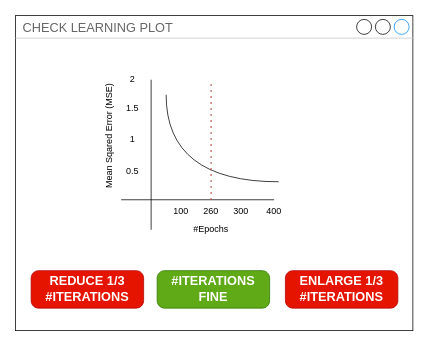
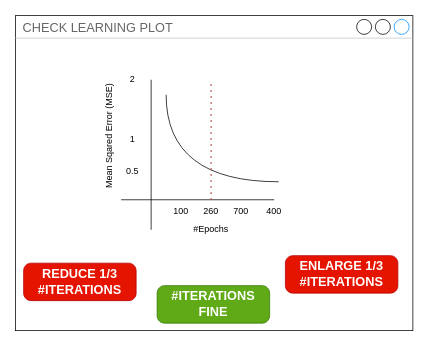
  <mxCell id="0" />
  <mxCell id="1" parent="0" />
  <mxCell id="2" value="CHECK LEARNING PLOT" style="strokeWidth=1;shadow=0;dashed=0;align=center;html=1;shape=mxgraph.mockup.containers.window;align=left;verticalAlign=top;spacingLeft=8;strokeColor2=#008cff;strokeColor3=#c4c4c4;fontColor=#666666;mainText=;fontSize=17;labelBackgroundColor=none;whiteSpace=wrap;" parent="1" vertex="1"><mxGeometry x="20" y="20" width="530" height="420" as="geometry" /></mxCell>
- <mxCell id="3" value="#ITERATIONS FINE" style="strokeWidth=1;shadow=0;dashed=0;align=center;html=1;shape=mxgraph.mockup.buttons.button;strokeColor=#2D7600;fontColor=#ffffff;mainText=;buttonStyle=round;fontSize=17;fontStyle=1;fillColor=#60a917;whiteSpace=wrap;" parent="1" vertex="1"><mxGeometry x="209" y="360" width="150" height="50" as="geometry" /></mxCell>
- <mxCell id="4" value="REDUCE 1/3 #ITERATIONS" style="strokeWidth=1;shadow=0;dashed=0;align=center;html=1;shape=mxgraph.mockup.buttons.button;strokeColor=#B20000;mainText=;buttonStyle=round;fontSize=17;fontStyle=1;fillColor=#e51400;whiteSpace=wrap;fontColor=#ffffff;" parent="1" vertex="1"><mxGeometry x="41" y="360" width="150" height="50" as="geometry" /></mxCell>
+ <mxCell id="3" value="#ITERATIONS FINE" style="strokeWidth=1;shadow=0;dashed=0;align=center;html=1;shape=mxgraph.mockup.buttons.button;strokeColor=#2D7600;fontColor=#ffffff;mainText=;buttonStyle=round;fontSize=17;fontStyle=1;fillColor=#60a917;whiteSpace=wrap;" parent="1" vertex="1"><mxGeometry x="209" y="380" width="150" height="50" as="geometry" /></mxCell>
+ <mxCell id="4" value="REDUCE 1/3 #ITERATIONS" style="strokeWidth=1;shadow=0;dashed=0;align=center;html=1;shape=mxgraph.mockup.buttons.button;strokeColor=#B20000;mainText=;buttonStyle=round;fontSize=17;fontStyle=1;fillColor=#e51400;whiteSpace=wrap;fontColor=#ffffff;" parent="1" vertex="1"><mxGeometry x="31" y="350" width="150" height="50" as="geometry" /></mxCell>
  <mxCell id="5" value="" style="endArrow=none;html=1;rounded=0;" parent="1" edge="1"><mxGeometry width="50" height="50" relative="1" as="geometry"><mxPoint x="201" y="305.5" as="sourcePoint" /><mxPoint x="201" y="105.5" as="targetPoint" /></mxGeometry></mxCell>
  <mxCell id="6" value="" style="endArrow=none;html=1;rounded=0;entryX=0.5;entryY=0;entryDx=0;entryDy=0;" parent="1" target="16" edge="1"><mxGeometry width="50" height="50" relative="1" as="geometry"><mxPoint x="161" y="265.5" as="sourcePoint" /><mxPoint x="601" y="265.5" as="targetPoint" /></mxGeometry></mxCell>
  <mxCell id="7" value="Mean Sqared Error (MSE)" style="text;html=1;strokeColor=none;fillColor=none;align=center;verticalAlign=middle;whiteSpace=wrap;rounded=0;rotation=-90;" parent="1" vertex="1"><mxGeometry x="70" y="165.5" width="150" height="30" as="geometry" /></mxCell>
  <mxCell id="8" value="0.5" style="text;html=1;align=center;verticalAlign=middle;resizable=0;points=[];autosize=1;strokeColor=none;fillColor=none;" parent="1" vertex="1"><mxGeometry x="156" y="211.5" width="40" height="30" as="geometry" /></mxCell>
  <mxCell id="9" value="1" style="text;html=1;align=center;verticalAlign=middle;resizable=0;points=[];autosize=1;strokeColor=none;fillColor=none;" parent="1" vertex="1"><mxGeometry x="161" y="169.5" width="30" height="30" as="geometry" /></mxCell>
- <mxCell id="10" value="1.5" style="text;html=1;align=center;verticalAlign=middle;resizable=0;points=[];autosize=1;strokeColor=none;fillColor=none;" parent="1" vertex="1"><mxGeometry x="156" y="128.5" width="40" height="30" as="geometry" /></mxCell>
  <mxCell id="11" value="2" style="text;html=1;align=center;verticalAlign=middle;resizable=0;points=[];autosize=1;strokeColor=none;fillColor=none;" parent="1" vertex="1"><mxGeometry x="161" y="90" width="30" height="30" as="geometry" /></mxCell>
  <mxCell id="12" value="#Epochs" style="text;html=1;strokeColor=none;fillColor=none;align=center;verticalAlign=middle;whiteSpace=wrap;rounded=0;" parent="1" vertex="1"><mxGeometry x="251" y="289.5" width="60" height="30" as="geometry" /></mxCell>
  <mxCell id="13" value="100" style="text;html=1;strokeColor=none;fillColor=none;align=center;verticalAlign=middle;whiteSpace=wrap;rounded=0;" parent="1" vertex="1"><mxGeometry x="211" y="265.5" width="60" height="30" as="geometry" /></mxCell>
  <mxCell id="14" value="260" style="text;html=1;strokeColor=none;fillColor=none;align=center;verticalAlign=middle;whiteSpace=wrap;rounded=0;" parent="1" vertex="1"><mxGeometry x="251" y="265.5" width="60" height="30" as="geometry" /></mxCell>
- <mxCell id="15" value="300" style="text;html=1;strokeColor=none;fillColor=none;align=center;verticalAlign=middle;whiteSpace=wrap;rounded=0;" parent="1" vertex="1"><mxGeometry x="291" y="265.5" width="60" height="30" as="geometry" /></mxCell>
+ <mxCell id="15" value="700" style="text;html=1;strokeColor=none;fillColor=none;align=center;verticalAlign=middle;whiteSpace=wrap;rounded=0;" parent="1" vertex="1"><mxGeometry x="291" y="265.5" width="60" height="30" as="geometry" /></mxCell>
  <mxCell id="16" value="400" style="text;html=1;strokeColor=none;fillColor=none;align=center;verticalAlign=middle;whiteSpace=wrap;rounded=0;" parent="1" vertex="1"><mxGeometry x="335" y="265.5" width="60" height="30" as="geometry" /></mxCell>
  <mxCell id="17" value="" style="endArrow=none;html=1;rounded=0;edgeStyle=orthogonalEdgeStyle;curved=1;endSize=0;" parent="1" edge="1"><mxGeometry width="50" height="50" relative="1" as="geometry"><mxPoint x="371" y="241.5" as="sourcePoint" /><mxPoint x="221" y="125.5" as="targetPoint" /><Array as="points"><mxPoint x="221" y="241.5" /></Array></mxGeometry></mxCell>
  <mxCell id="18" value="" style="endArrow=none;dashed=1;html=1;dashPattern=1 3;strokeWidth=2;rounded=0;fillColor=#f8cecc;strokeColor=#b85450;" parent="1" edge="1"><mxGeometry width="50" height="50" relative="1" as="geometry"><mxPoint x="281" y="265.5" as="sourcePoint" /><mxPoint x="281" y="105.5" as="targetPoint" /></mxGeometry></mxCell>
- <mxCell id="19" value="ENLARGE 1/3 #ITERATIONS" style="strokeWidth=1;shadow=0;dashed=0;align=center;html=1;shape=mxgraph.mockup.buttons.button;strokeColor=#B20000;mainText=;buttonStyle=round;fontSize=17;fontStyle=1;fillColor=#e51400;whiteSpace=wrap;fontColor=#ffffff;" vertex="1" parent="1"><mxGeometry x="380" y="360" width="150" height="50" as="geometry" /></mxCell>
+ <mxCell id="19" value="ENLARGE 1/3 #ITERATIONS" style="strokeWidth=1;shadow=0;dashed=0;align=center;html=1;shape=mxgraph.mockup.buttons.button;strokeColor=#B20000;mainText=;buttonStyle=round;fontSize=17;fontStyle=1;fillColor=#e51400;whiteSpace=wrap;fontColor=#ffffff;" vertex="1" parent="1"><mxGeometry x="380" y="340" width="150" height="50" as="geometry" /></mxCell>
